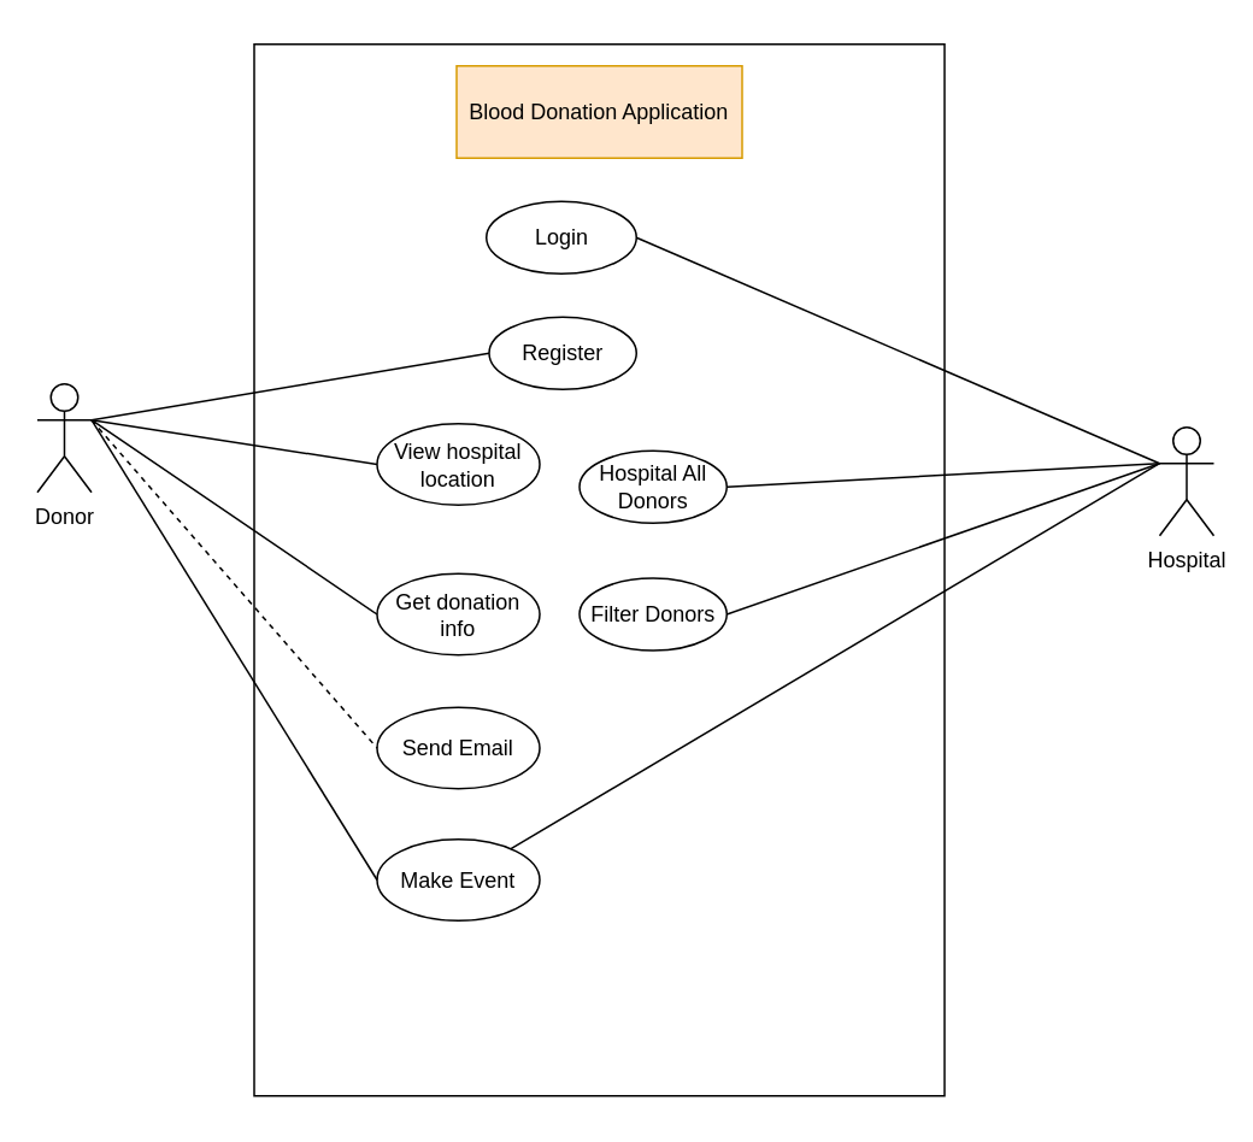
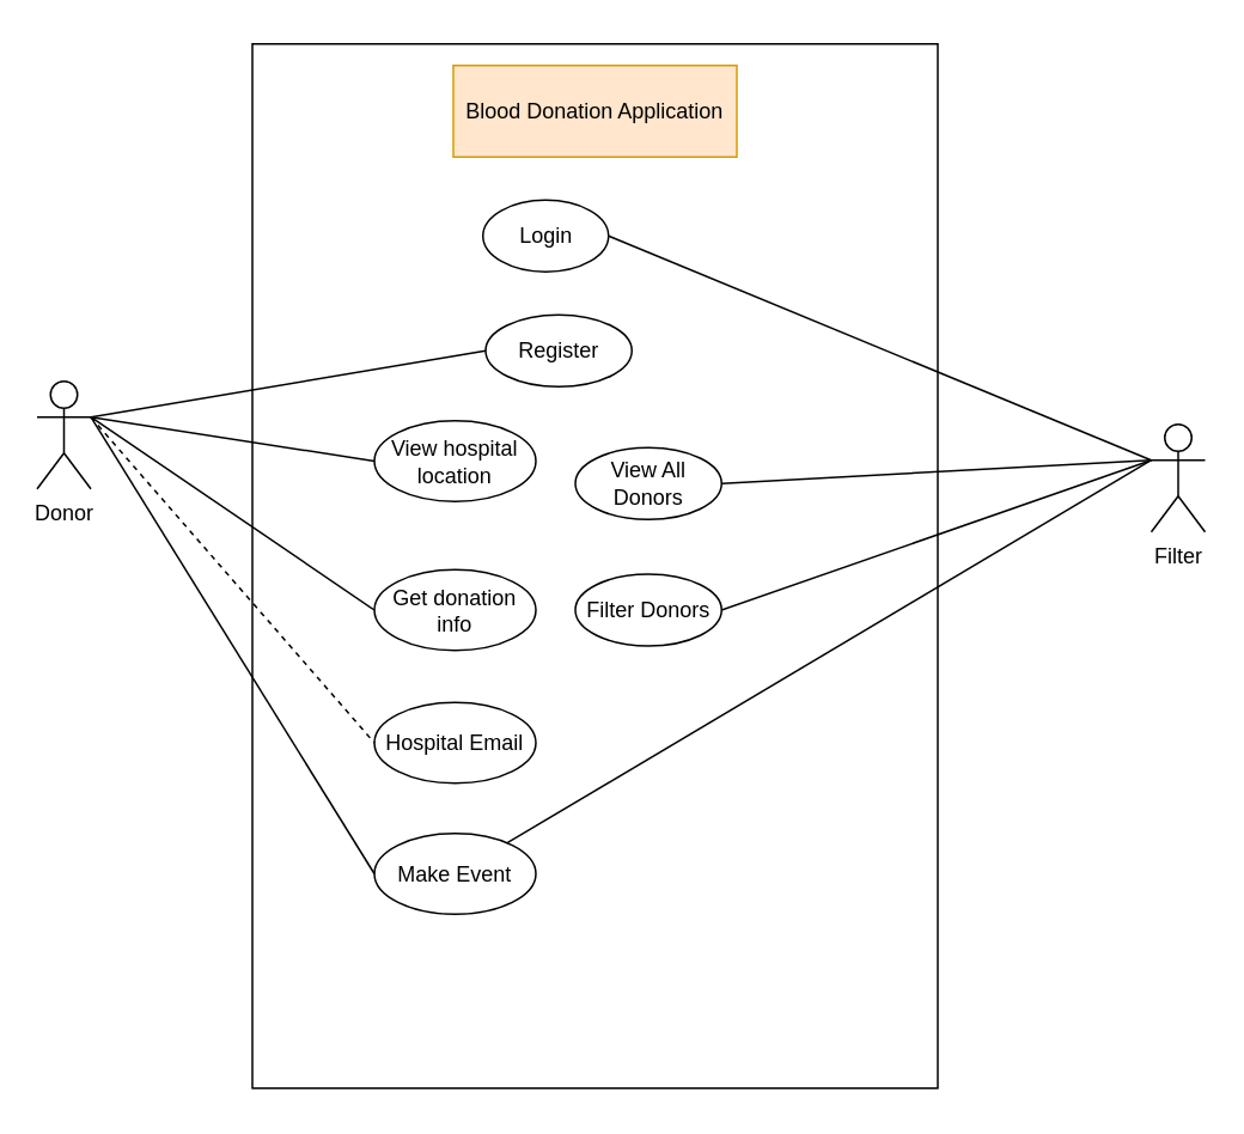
  <mxCell id="0" />
  <mxCell id="1" parent="0" />
  <mxCell id="2" value="" style="group" vertex="1" connectable="0" parent="1"><mxGeometry x="57" y="20" width="614" height="590" as="geometry" /></mxCell>
  <mxCell id="3" value="" style="group" vertex="1" connectable="0" parent="2"><mxGeometry width="578" height="590" as="geometry" /></mxCell>
- <mxCell id="4" value="Login" style="ellipse;whiteSpace=wrap;html=1;" parent="3" vertex="1"><mxGeometry x="211.5" y="91" width="83" height="40" as="geometry" /></mxCell>
+ <mxCell id="4" value="Login" style="ellipse;whiteSpace=wrap;html=1;" parent="3" vertex="1"><mxGeometry x="211.5" y="91" width="70" height="40" as="geometry" /></mxCell>
  <mxCell id="5" value="Register" style="ellipse;whiteSpace=wrap;html=1;" parent="3" vertex="1"><mxGeometry x="213" y="155" width="81.5" height="40" as="geometry" /></mxCell>
  <mxCell id="6" value="View hospital location" style="ellipse;whiteSpace=wrap;html=1;" parent="3" vertex="1"><mxGeometry x="151" y="214" width="90" height="45" as="geometry" /></mxCell>
  <mxCell id="7" value="Get donation info&lt;span style=&quot;color: rgba(0 , 0 , 0 , 0) ; font-family: monospace ; font-size: 0px&quot;&gt;%3CmxGraphModel%3E%3Croot%3E%3CmxCell%20id%3D%220%22%2F%3E%3CmxCell%20id%3D%221%22%20parent%3D%220%22%2F%3E%3CmxCell%20id%3D%222%22%20value%3D%22View%20hospital%20location%22%20style%3D%22ellipse%3BwhiteSpace%3Dwrap%3Bhtml%3D1%3B%22%20vertex%3D%221%22%20parent%3D%221%22%3E%3CmxGeometry%20x%3D%22369%22%20y%3D%22205%22%20width%3D%2290%22%20height%3D%2245%22%20as%3D%22geometry%22%2F%3E%3C%2FmxCell%3E%3C%2Froot%3E%3C%2FmxGraphModel%3E&lt;/span&gt;" style="ellipse;whiteSpace=wrap;html=1;" parent="3" vertex="1"><mxGeometry x="151" y="297" width="90" height="45" as="geometry" /></mxCell>
- <mxCell id="8" value="Send Email" style="ellipse;whiteSpace=wrap;html=1;" parent="3" vertex="1"><mxGeometry x="151" y="371" width="90" height="45" as="geometry" /></mxCell>
+ <mxCell id="8" value="Hospital Email" style="ellipse;whiteSpace=wrap;html=1;" parent="3" vertex="1"><mxGeometry x="151" y="371" width="90" height="45" as="geometry" /></mxCell>
  <mxCell id="9" value="Make Event" style="ellipse;whiteSpace=wrap;html=1;" parent="3" vertex="1"><mxGeometry x="151" y="444" width="90" height="45" as="geometry" /></mxCell>
- <mxCell id="10" value="Hospital All Donors" style="ellipse;whiteSpace=wrap;html=1;" parent="3" vertex="1"><mxGeometry x="263" y="229" width="81.5" height="40" as="geometry" /></mxCell>
+ <mxCell id="10" value="View All Donors" style="ellipse;whiteSpace=wrap;html=1;" parent="3" vertex="1"><mxGeometry x="263" y="229" width="81.5" height="40" as="geometry" /></mxCell>
  <mxCell id="11" value="Filter Donors" style="ellipse;whiteSpace=wrap;html=1;" parent="3" vertex="1"><mxGeometry x="263" y="299.5" width="81.5" height="40" as="geometry" /></mxCell>
  <mxCell id="12" value="Donor" style="shape=umlActor;verticalLabelPosition=bottom;verticalAlign=top;html=1;outlineConnect=0;" parent="3" vertex="1"><mxGeometry x="-37" y="192" width="30" height="60" as="geometry" /></mxCell>
  <mxCell id="13" style="rounded=0;orthogonalLoop=1;jettySize=auto;html=1;exitX=1;exitY=0.333;exitDx=0;exitDy=0;exitPerimeter=0;entryX=0;entryY=0.5;entryDx=0;entryDy=0;endArrow=none;endFill=0;" parent="3" source="12" target="5" edge="1"><mxGeometry relative="1" as="geometry" /></mxCell>
  <mxCell id="14" style="edgeStyle=none;rounded=0;orthogonalLoop=1;jettySize=auto;html=1;exitX=1;exitY=0.333;exitDx=0;exitDy=0;exitPerimeter=0;entryX=0;entryY=0.5;entryDx=0;entryDy=0;endArrow=none;endFill=0;" parent="3" source="12" target="6" edge="1"><mxGeometry relative="1" as="geometry" /></mxCell>
  <mxCell id="15" style="edgeStyle=none;rounded=0;orthogonalLoop=1;jettySize=auto;html=1;exitX=1;exitY=0.333;exitDx=0;exitDy=0;exitPerimeter=0;entryX=0;entryY=0.5;entryDx=0;entryDy=0;endArrow=none;endFill=0;" parent="3" source="12" target="7" edge="1"><mxGeometry relative="1" as="geometry" /></mxCell>
  <mxCell id="16" style="edgeStyle=none;rounded=0;orthogonalLoop=1;jettySize=auto;html=1;exitX=1;exitY=0.333;exitDx=0;exitDy=0;exitPerimeter=0;entryX=0;entryY=0.5;entryDx=0;entryDy=0;endArrow=none;endFill=0;dashed=1;" parent="3" source="12" target="8" edge="1"><mxGeometry relative="1" as="geometry" /></mxCell>
  <mxCell id="17" style="edgeStyle=none;rounded=0;orthogonalLoop=1;jettySize=auto;html=1;exitX=1;exitY=0.333;exitDx=0;exitDy=0;exitPerimeter=0;entryX=0;entryY=0.5;entryDx=0;entryDy=0;endArrow=none;endFill=0;" parent="3" source="12" target="9" edge="1"><mxGeometry relative="1" as="geometry"><Array as="points" /></mxGeometry></mxCell>
  <mxCell id="18" value="" style="rounded=0;whiteSpace=wrap;html=1;fillColor=none;glass=0;" vertex="1" parent="3"><mxGeometry x="83" y="4" width="382" height="582" as="geometry" /></mxCell>
  <mxCell id="19" value="Blood Donation Application" style="text;html=1;strokeColor=#d79b00;fillColor=#ffe6cc;align=center;verticalAlign=middle;whiteSpace=wrap;rounded=0;glass=0;" vertex="1" parent="3"><mxGeometry x="195" y="16" width="158" height="51" as="geometry" /></mxCell>
- <mxCell id="20" value="Hospital" style="shape=umlActor;verticalLabelPosition=bottom;verticalAlign=top;html=1;outlineConnect=0;" parent="2" vertex="1"><mxGeometry x="584" y="216" width="30" height="60" as="geometry" /></mxCell>
+ <mxCell id="20" value="Filter" style="shape=umlActor;verticalLabelPosition=bottom;verticalAlign=top;html=1;outlineConnect=0;" parent="2" vertex="1"><mxGeometry x="584" y="216" width="30" height="60" as="geometry" /></mxCell>
  <mxCell id="21" style="edgeStyle=none;rounded=0;orthogonalLoop=1;jettySize=auto;html=1;exitX=0;exitY=0.333;exitDx=0;exitDy=0;exitPerimeter=0;entryX=1;entryY=0.5;entryDx=0;entryDy=0;endArrow=none;endFill=0;" parent="2" source="20" target="4" edge="1"><mxGeometry relative="1" as="geometry" /></mxCell>
  <mxCell id="22" style="edgeStyle=none;rounded=0;orthogonalLoop=1;jettySize=auto;html=1;exitX=0;exitY=0.333;exitDx=0;exitDy=0;exitPerimeter=0;endArrow=none;endFill=0;" parent="2" source="20" target="9" edge="1"><mxGeometry relative="1" as="geometry" /></mxCell>
  <mxCell id="23" style="edgeStyle=none;rounded=0;orthogonalLoop=1;jettySize=auto;html=1;exitX=0;exitY=0.333;exitDx=0;exitDy=0;exitPerimeter=0;entryX=1;entryY=0.5;entryDx=0;entryDy=0;endArrow=none;endFill=0;" parent="2" source="20" target="10" edge="1"><mxGeometry relative="1" as="geometry" /></mxCell>
  <mxCell id="24" style="edgeStyle=none;rounded=0;orthogonalLoop=1;jettySize=auto;html=1;exitX=0;exitY=0.333;exitDx=0;exitDy=0;exitPerimeter=0;entryX=1;entryY=0.5;entryDx=0;entryDy=0;endArrow=none;endFill=0;" parent="2" source="20" target="11" edge="1"><mxGeometry relative="1" as="geometry" /></mxCell>
